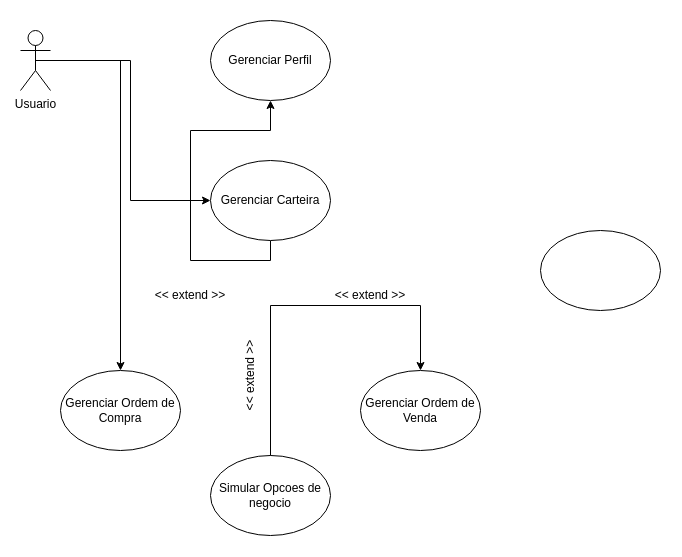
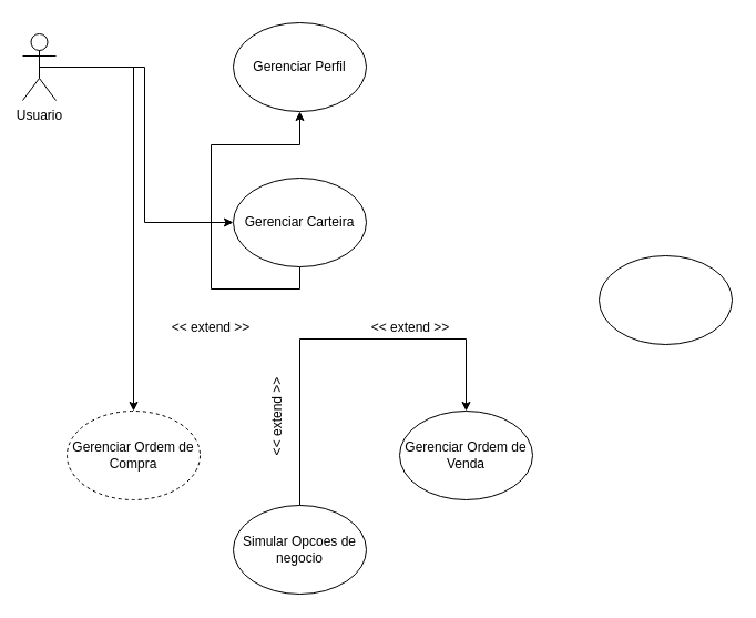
  <mxCell id="0" />
  <mxCell id="1" parent="0" />
- <mxCell id="2" value="Gerenciar Ordem de Compra" style="ellipse;whiteSpace=wrap;html=1;" vertex="1" parent="1"><mxGeometry x="60" y="370" width="120" height="80" as="geometry" /></mxCell>
+ <mxCell id="2" value="Gerenciar Ordem de Compra" style="ellipse;whiteSpace=wrap;html=1;dashed=1;" vertex="1" parent="1"><mxGeometry x="60" y="370" width="120" height="80" as="geometry" /></mxCell>
  <mxCell id="3" value="" style="ellipse;whiteSpace=wrap;html=1;" vertex="1" parent="1"><mxGeometry x="540" y="230" width="120" height="80" as="geometry" /></mxCell>
  <mxCell id="4" value="Simular Opcoes de negocio" style="ellipse;whiteSpace=wrap;html=1;" vertex="1" parent="1"><mxGeometry x="210" y="455" width="120" height="80" as="geometry" /></mxCell>
  <mxCell id="5" value="Gerenciar Perfil" style="ellipse;whiteSpace=wrap;html=1;" vertex="1" parent="1"><mxGeometry x="210" y="20" width="120" height="80" as="geometry" /></mxCell>
  <mxCell id="6" style="edgeStyle=orthogonalEdgeStyle;rounded=0;orthogonalLoop=1;jettySize=auto;html=1;exitX=0.5;exitY=1;exitDx=0;exitDy=0;" edge="1" parent="1" source="8" target="5"><mxGeometry relative="1" as="geometry" /></mxCell>
  <mxCell id="7" style="edgeStyle=orthogonalEdgeStyle;rounded=0;orthogonalLoop=1;jettySize=auto;html=1;exitX=0.5;exitY=0;exitDx=0;exitDy=0;entryX=0.5;entryY=0;entryDx=0;entryDy=0;" edge="1" parent="1" source="4" target="9"><mxGeometry relative="1" as="geometry"><Array as="points"><mxPoint x="270" y="305" /><mxPoint x="420" y="305" /></Array></mxGeometry></mxCell>
  <mxCell id="8" value="Gerenciar Carteira" style="ellipse;whiteSpace=wrap;html=1;" vertex="1" parent="1"><mxGeometry x="210" y="160" width="120" height="80" as="geometry" /></mxCell>
  <mxCell id="9" value="Gerenciar Ordem de Venda" style="ellipse;whiteSpace=wrap;html=1;" vertex="1" parent="1"><mxGeometry x="360" y="370" width="120" height="80" as="geometry" /></mxCell>
  <mxCell id="10" style="edgeStyle=orthogonalEdgeStyle;rounded=0;orthogonalLoop=1;jettySize=auto;html=1;exitX=0.5;exitY=0.5;exitDx=0;exitDy=0;exitPerimeter=0;entryX=0;entryY=0.5;entryDx=0;entryDy=0;" edge="1" parent="1" source="12" target="8"><mxGeometry relative="1" as="geometry" /></mxCell>
  <mxCell id="11" style="edgeStyle=orthogonalEdgeStyle;rounded=0;orthogonalLoop=1;jettySize=auto;html=1;exitX=0.5;exitY=0.5;exitDx=0;exitDy=0;exitPerimeter=0;" edge="1" parent="1" source="12" target="2"><mxGeometry relative="1" as="geometry" /></mxCell>
  <mxCell id="12" value="Usuario&lt;br&gt;" style="shape=umlActor;verticalLabelPosition=bottom;verticalAlign=top;html=1;outlineConnect=0;" vertex="1" parent="1"><mxGeometry x="20" y="30" width="30" height="60" as="geometry" /></mxCell>
  <mxCell id="13" value="&amp;lt;&amp;lt; extend &amp;gt;&amp;gt;" style="text;html=1;strokeColor=none;fillColor=none;align=center;verticalAlign=middle;whiteSpace=wrap;rounded=0;" vertex="1" parent="1"><mxGeometry x="150" y="280" width="80" height="30" as="geometry" /></mxCell>
  <mxCell id="14" value="&amp;lt;&amp;lt; extend &amp;gt;&amp;gt;" style="text;html=1;strokeColor=none;fillColor=none;align=center;verticalAlign=middle;whiteSpace=wrap;rounded=0;" vertex="1" parent="1"><mxGeometry x="330" y="280" width="80" height="30" as="geometry" /></mxCell>
  <mxCell id="15" value="&amp;lt;&amp;lt; extend &amp;gt;&amp;gt;" style="text;html=1;strokeColor=none;fillColor=none;align=center;verticalAlign=middle;whiteSpace=wrap;rounded=0;rotation=-90;" vertex="1" parent="1"><mxGeometry x="210" y="360" width="80" height="30" as="geometry" /></mxCell>
